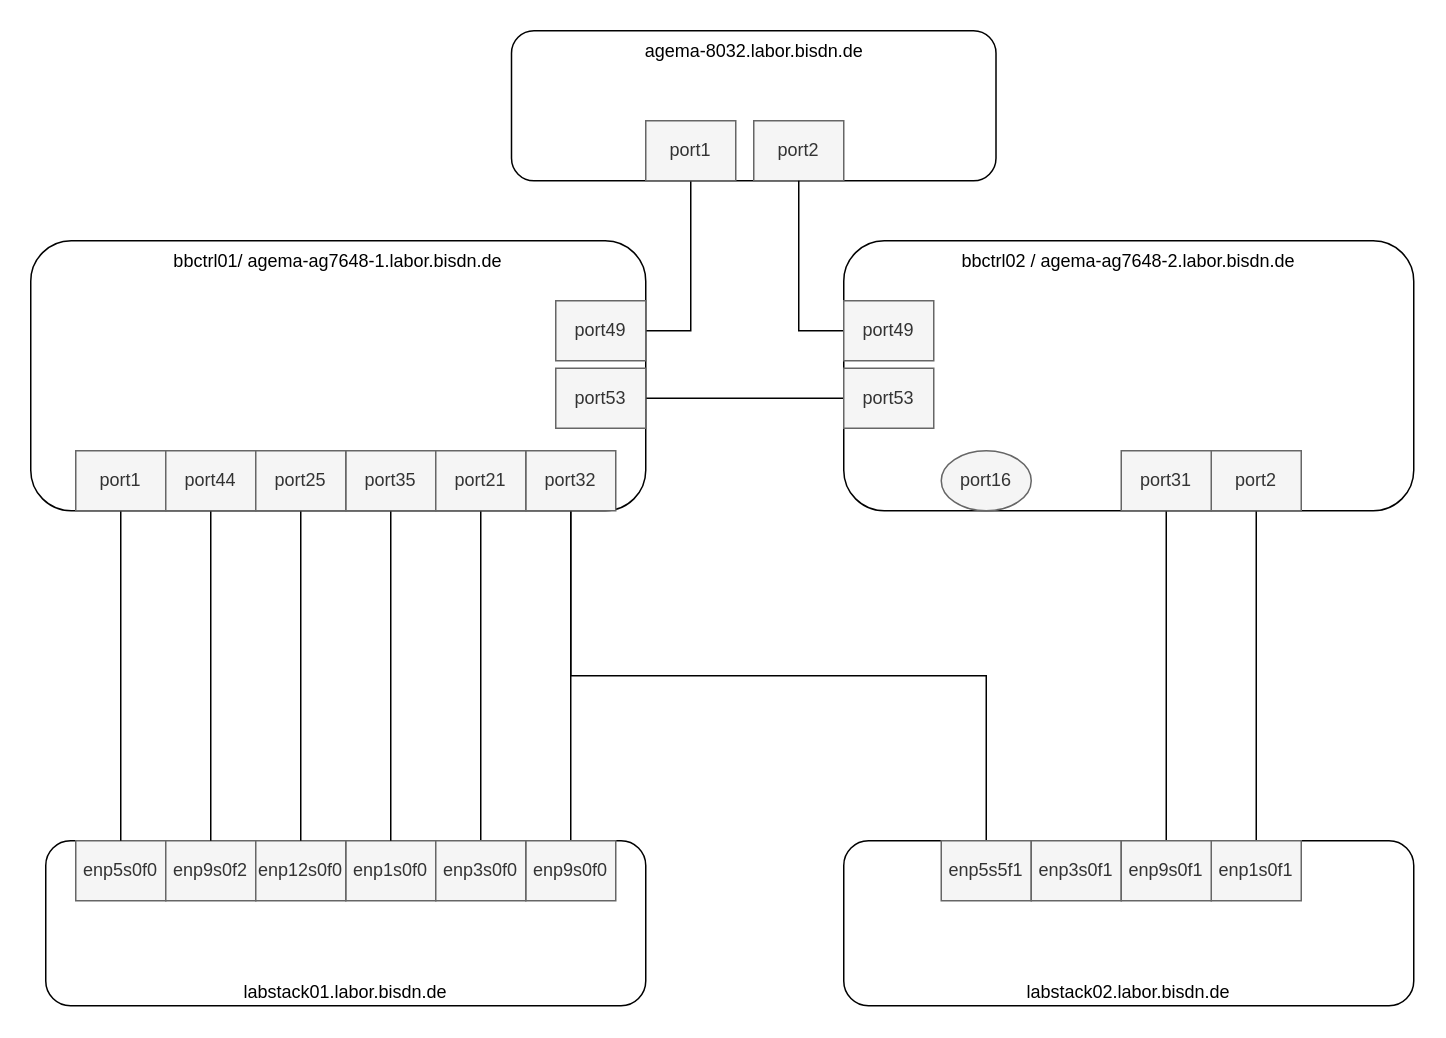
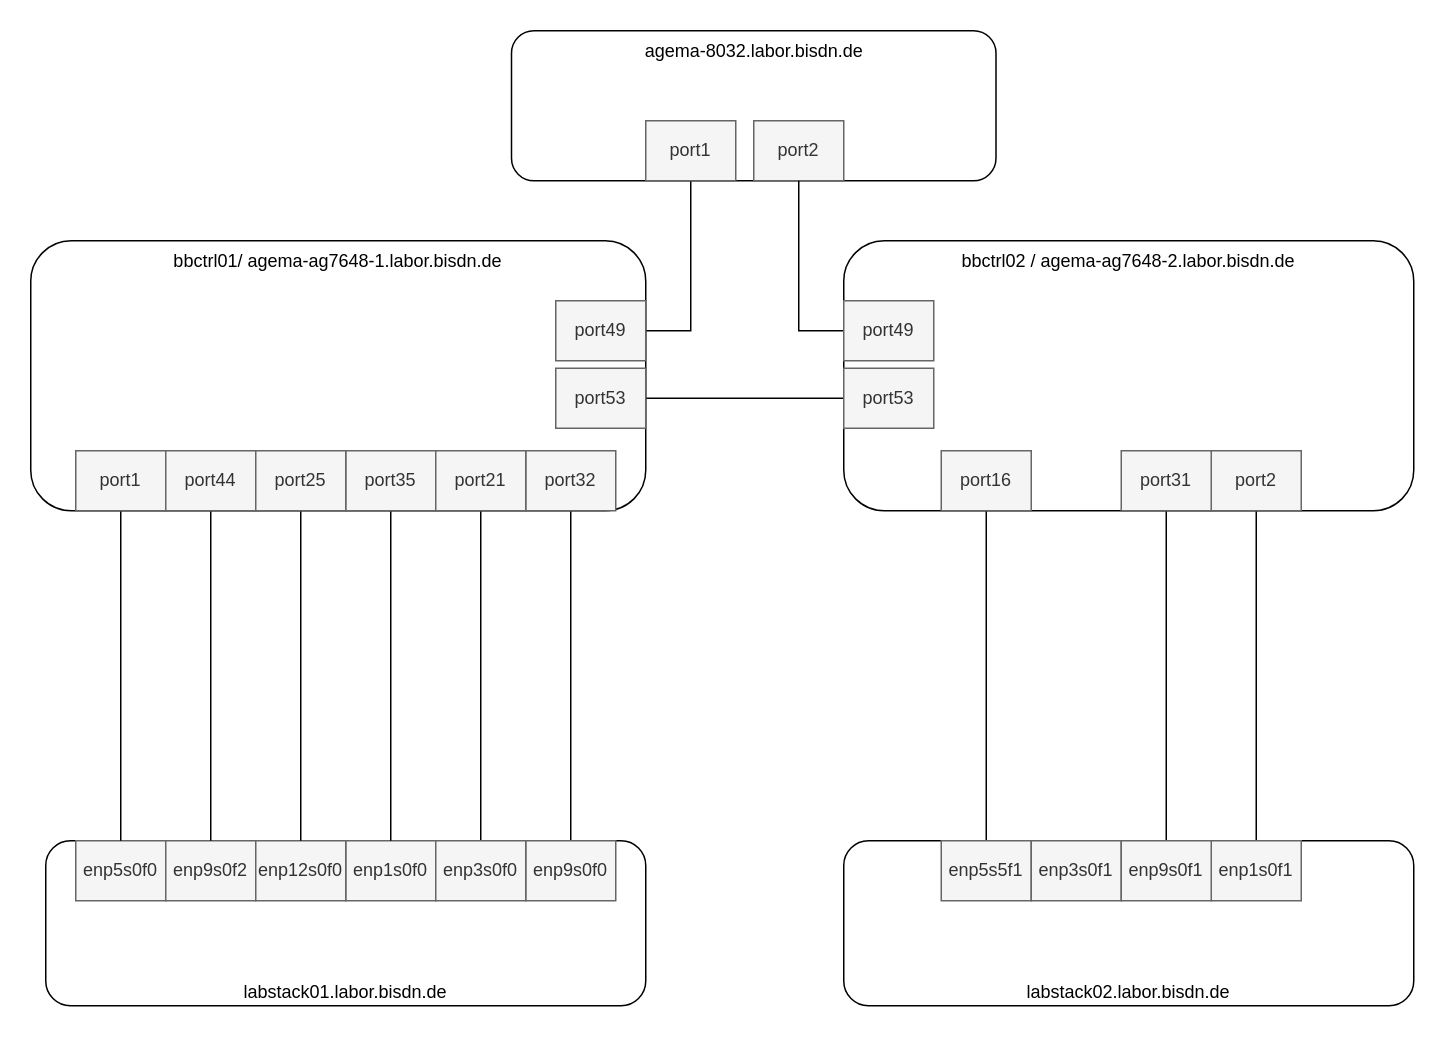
  <mxCell id="0" />
  <mxCell id="1" parent="0" />
  <mxCell id="2" value="labstack01.labor.bisdn.de" style="rounded=1;whiteSpace=wrap;html=1;verticalAlign=bottom;" vertex="1" parent="1"><mxGeometry x="30" y="560" width="400" height="110" as="geometry" /></mxCell>
  <mxCell id="3" value="&lt;div&gt;labstack02.labor.bisdn.de&lt;/div&gt;" style="rounded=1;whiteSpace=wrap;html=1;verticalAlign=bottom;" vertex="1" parent="1"><mxGeometry x="562" y="560" width="380" height="110" as="geometry" /></mxCell>
- <mxCell id="4" style="edgeStyle=orthogonalEdgeStyle;rounded=0;orthogonalLoop=1;jettySize=auto;html=1;exitX=0.5;exitY=0;exitDx=0;exitDy=0;endArrow=none;endFill=0;endSize=18;" edge="1" parent="1" source="5" target="32"><mxGeometry relative="1" as="geometry" /></mxCell>
+ <mxCell id="4" style="edgeStyle=orthogonalEdgeStyle;rounded=0;orthogonalLoop=1;jettySize=auto;html=1;exitX=0.5;exitY=0;exitDx=0;exitDy=0;entryX=0.5;entryY=1;entryDx=0;entryDy=0;endArrow=none;endFill=0;endSize=18;" edge="1" parent="1" source="5" target="21"><mxGeometry relative="1" as="geometry" /></mxCell>
  <mxCell id="5" value="enp5s5f1" style="rounded=0;whiteSpace=wrap;html=1;fillColor=#f5f5f5;strokeColor=#666666;fontColor=#333333;" vertex="1" parent="1"><mxGeometry x="627" y="560" width="60" height="40" as="geometry" /></mxCell>
  <mxCell id="6" value="enp3s0f1" style="rounded=0;whiteSpace=wrap;html=1;fillColor=#f5f5f5;strokeColor=#666666;fontColor=#333333;" vertex="1" parent="1"><mxGeometry x="687" y="560" width="60" height="40" as="geometry" /></mxCell>
  <mxCell id="7" style="edgeStyle=orthogonalEdgeStyle;rounded=0;orthogonalLoop=1;jettySize=auto;html=1;exitX=0.5;exitY=0;exitDx=0;exitDy=0;entryX=0.5;entryY=1;entryDx=0;entryDy=0;endArrow=none;endFill=0;endSize=18;" edge="1" parent="1" source="8" target="22"><mxGeometry relative="1" as="geometry" /></mxCell>
  <mxCell id="8" value="enp1s0f1" style="rounded=0;whiteSpace=wrap;html=1;fillColor=#f5f5f5;strokeColor=#666666;fontColor=#333333;" vertex="1" parent="1"><mxGeometry x="807" y="560" width="60" height="40" as="geometry" /></mxCell>
  <mxCell id="9" style="edgeStyle=orthogonalEdgeStyle;rounded=0;orthogonalLoop=1;jettySize=auto;html=1;exitX=0.5;exitY=0;exitDx=0;exitDy=0;entryX=0.5;entryY=1;entryDx=0;entryDy=0;endArrow=none;endFill=0;endSize=18;" edge="1" parent="1" source="10" target="23"><mxGeometry relative="1" as="geometry" /></mxCell>
  <mxCell id="10" value="&lt;div&gt;enp9s0f1&lt;/div&gt;" style="rounded=0;whiteSpace=wrap;html=1;fillColor=#f5f5f5;strokeColor=#666666;fontColor=#333333;" vertex="1" parent="1"><mxGeometry x="747" y="560" width="60" height="40" as="geometry" /></mxCell>
  <mxCell id="11" value="enp5s0f0" style="rounded=0;whiteSpace=wrap;html=1;fillColor=#f5f5f5;strokeColor=#666666;fontColor=#333333;direction=west;" vertex="1" parent="1"><mxGeometry x="50" y="560" width="60" height="40" as="geometry" /></mxCell>
  <mxCell id="12" value="enp9s0f2" style="rounded=0;whiteSpace=wrap;html=1;fillColor=#f5f5f5;strokeColor=#666666;fontColor=#333333;direction=west;" vertex="1" parent="1"><mxGeometry x="110" y="560" width="60" height="40" as="geometry" /></mxCell>
  <mxCell id="13" value="enp1s0f0" style="rounded=0;whiteSpace=wrap;html=1;fillColor=#f5f5f5;strokeColor=#666666;fontColor=#333333;direction=west;" vertex="1" parent="1"><mxGeometry x="230" y="560" width="60" height="40" as="geometry" /></mxCell>
  <mxCell id="14" value="&lt;div&gt;enp12s0f0&lt;/div&gt;" style="rounded=0;whiteSpace=wrap;html=1;fillColor=#f5f5f5;strokeColor=#666666;fontColor=#333333;direction=west;" vertex="1" parent="1"><mxGeometry x="170" y="560" width="60" height="40" as="geometry" /></mxCell>
  <mxCell id="15" style="edgeStyle=orthogonalEdgeStyle;rounded=0;orthogonalLoop=1;jettySize=auto;html=1;exitX=0.5;exitY=1;exitDx=0;exitDy=0;entryX=0.5;entryY=1;entryDx=0;entryDy=0;endArrow=none;endFill=0;endSize=18;" edge="1" parent="1" source="16" target="32"><mxGeometry relative="1" as="geometry" /></mxCell>
  <mxCell id="16" value="enp9s0f0" style="rounded=0;whiteSpace=wrap;html=1;fillColor=#f5f5f5;strokeColor=#666666;fontColor=#333333;direction=west;" vertex="1" parent="1"><mxGeometry x="350" y="560" width="60" height="40" as="geometry" /></mxCell>
  <mxCell id="17" style="edgeStyle=orthogonalEdgeStyle;rounded=0;orthogonalLoop=1;jettySize=auto;html=1;exitX=0.5;exitY=1;exitDx=0;exitDy=0;entryX=0.5;entryY=1;entryDx=0;entryDy=0;endArrow=none;endFill=0;endSize=18;" edge="1" parent="1" source="18" target="33"><mxGeometry relative="1" as="geometry" /></mxCell>
  <mxCell id="18" value="&lt;div&gt;enp3s0f0&lt;/div&gt;" style="rounded=0;whiteSpace=wrap;html=1;fillColor=#f5f5f5;strokeColor=#666666;fontColor=#333333;direction=west;" vertex="1" parent="1"><mxGeometry x="290" y="560" width="60" height="40" as="geometry" /></mxCell>
  <mxCell id="19" value="bbctrl01/ agema-ag7648-1.labor.bisdn.de" style="rounded=1;whiteSpace=wrap;html=1;verticalAlign=top;align=center;" vertex="1" parent="1"><mxGeometry x="20" y="160" width="410" height="180" as="geometry" /></mxCell>
  <mxCell id="20" value="&lt;div&gt;bbctrl02 / agema-ag7648-2.labor.bisdn.de&lt;br&gt;&lt;/div&gt;" style="rounded=1;whiteSpace=wrap;html=1;verticalAlign=top;align=center;" vertex="1" parent="1"><mxGeometry x="562" y="160" width="380" height="180" as="geometry" /></mxCell>
- <mxCell id="21" value="port16" style="ellipse;whiteSpace=wrap;html=1;fillColor=#f5f5f5;strokeColor=#666666;fontColor=#333333;" vertex="1" parent="1"><mxGeometry x="627" y="300" width="60" height="40" as="geometry" /></mxCell>
+ <mxCell id="21" value="port16" style="rounded=0;whiteSpace=wrap;html=1;fillColor=#f5f5f5;strokeColor=#666666;fontColor=#333333;" vertex="1" parent="1"><mxGeometry x="627" y="300" width="60" height="40" as="geometry" /></mxCell>
  <mxCell id="22" value="port2" style="rounded=0;whiteSpace=wrap;html=1;fillColor=#f5f5f5;strokeColor=#666666;fontColor=#333333;" vertex="1" parent="1"><mxGeometry x="807" y="300" width="60" height="40" as="geometry" /></mxCell>
  <mxCell id="23" value="port31" style="rounded=0;whiteSpace=wrap;html=1;fillColor=#f5f5f5;strokeColor=#666666;fontColor=#333333;" vertex="1" parent="1"><mxGeometry x="747" y="300" width="60" height="40" as="geometry" /></mxCell>
  <mxCell id="24" style="edgeStyle=orthogonalEdgeStyle;rounded=0;orthogonalLoop=1;jettySize=auto;html=1;exitX=0.5;exitY=1;exitDx=0;exitDy=0;entryX=0.5;entryY=1;entryDx=0;entryDy=0;endArrow=none;endFill=0;endSize=18;" edge="1" parent="1" source="25" target="11"><mxGeometry relative="1" as="geometry" /></mxCell>
  <mxCell id="25" value="port1" style="rounded=0;whiteSpace=wrap;html=1;fillColor=#f5f5f5;strokeColor=#666666;fontColor=#333333;" vertex="1" parent="1"><mxGeometry x="50" y="300" width="60" height="40" as="geometry" /></mxCell>
  <mxCell id="26" style="edgeStyle=orthogonalEdgeStyle;rounded=0;orthogonalLoop=1;jettySize=auto;html=1;exitX=0.5;exitY=1;exitDx=0;exitDy=0;entryX=0.5;entryY=1;entryDx=0;entryDy=0;endArrow=none;endFill=0;endSize=18;" edge="1" parent="1" source="27" target="12"><mxGeometry relative="1" as="geometry" /></mxCell>
  <mxCell id="27" value="port44" style="rounded=0;whiteSpace=wrap;html=1;fillColor=#f5f5f5;strokeColor=#666666;fontColor=#333333;" vertex="1" parent="1"><mxGeometry x="110" y="300" width="60" height="40" as="geometry" /></mxCell>
  <mxCell id="28" style="edgeStyle=orthogonalEdgeStyle;rounded=0;orthogonalLoop=1;jettySize=auto;html=1;exitX=0.5;exitY=1;exitDx=0;exitDy=0;entryX=0.5;entryY=1;entryDx=0;entryDy=0;endArrow=none;endFill=0;endSize=18;" edge="1" parent="1" source="29" target="13"><mxGeometry relative="1" as="geometry" /></mxCell>
  <mxCell id="29" value="port35" style="rounded=0;whiteSpace=wrap;html=1;fillColor=#f5f5f5;strokeColor=#666666;fontColor=#333333;" vertex="1" parent="1"><mxGeometry x="230" y="300" width="60" height="40" as="geometry" /></mxCell>
  <mxCell id="30" style="edgeStyle=orthogonalEdgeStyle;rounded=0;orthogonalLoop=1;jettySize=auto;html=1;exitX=0.5;exitY=1;exitDx=0;exitDy=0;entryX=0.5;entryY=1;entryDx=0;entryDy=0;endArrow=none;endFill=0;endSize=18;" edge="1" parent="1" source="31" target="14"><mxGeometry relative="1" as="geometry" /></mxCell>
  <mxCell id="31" value="port25" style="rounded=0;whiteSpace=wrap;html=1;fillColor=#f5f5f5;strokeColor=#666666;fontColor=#333333;" vertex="1" parent="1"><mxGeometry x="170" y="300" width="60" height="40" as="geometry" /></mxCell>
  <mxCell id="32" value="&lt;div&gt;port32&lt;/div&gt;" style="rounded=0;whiteSpace=wrap;html=1;fillColor=#f5f5f5;strokeColor=#666666;fontColor=#333333;" vertex="1" parent="1"><mxGeometry x="350" y="300" width="60" height="40" as="geometry" /></mxCell>
  <mxCell id="33" value="port21" style="rounded=0;whiteSpace=wrap;html=1;fillColor=#f5f5f5;strokeColor=#666666;fontColor=#333333;" vertex="1" parent="1"><mxGeometry x="290" y="300" width="60" height="40" as="geometry" /></mxCell>
  <mxCell id="34" style="edgeStyle=orthogonalEdgeStyle;rounded=0;orthogonalLoop=1;jettySize=auto;html=1;exitX=1;exitY=0.5;exitDx=0;exitDy=0;entryX=0;entryY=0.5;entryDx=0;entryDy=0;endArrow=none;endFill=0;endSize=18;" edge="1" parent="1" source="35" target="36"><mxGeometry relative="1" as="geometry" /></mxCell>
  <mxCell id="35" value="&lt;div&gt;port53&lt;/div&gt;" style="rounded=0;whiteSpace=wrap;html=1;fillColor=#f5f5f5;strokeColor=#666666;fontColor=#333333;" vertex="1" parent="1"><mxGeometry x="370" y="245" width="60" height="40" as="geometry" /></mxCell>
  <mxCell id="36" value="&lt;div&gt;port53&lt;/div&gt;" style="rounded=0;whiteSpace=wrap;html=1;fillColor=#f5f5f5;strokeColor=#666666;fontColor=#333333;" vertex="1" parent="1"><mxGeometry x="562" y="245" width="60" height="40" as="geometry" /></mxCell>
  <mxCell id="37" value="agema-8032.labor.bisdn.de" style="rounded=1;whiteSpace=wrap;html=1;verticalAlign=top;align=center;" vertex="1" parent="1"><mxGeometry x="340.5" y="20" width="323" height="100" as="geometry" /></mxCell>
  <mxCell id="38" style="edgeStyle=orthogonalEdgeStyle;rounded=0;orthogonalLoop=1;jettySize=auto;html=1;exitX=0.5;exitY=1;exitDx=0;exitDy=0;entryX=1;entryY=0.5;entryDx=0;entryDy=0;endArrow=none;endFill=0;endSize=18;" edge="1" parent="1" source="39" target="41"><mxGeometry relative="1" as="geometry" /></mxCell>
  <mxCell id="39" value="&lt;div&gt;port1&lt;/div&gt;" style="rounded=0;whiteSpace=wrap;html=1;fillColor=#f5f5f5;strokeColor=#666666;fontColor=#333333;" vertex="1" parent="1"><mxGeometry x="430" y="80" width="60" height="40" as="geometry" /></mxCell>
  <mxCell id="40" value="&lt;div&gt;port2&lt;/div&gt;" style="rounded=0;whiteSpace=wrap;html=1;fillColor=#f5f5f5;strokeColor=#666666;fontColor=#333333;" vertex="1" parent="1"><mxGeometry x="502" y="80" width="60" height="40" as="geometry" /></mxCell>
  <mxCell id="41" value="&lt;div&gt;port49&lt;/div&gt;" style="rounded=0;whiteSpace=wrap;html=1;fillColor=#f5f5f5;strokeColor=#666666;fontColor=#333333;" vertex="1" parent="1"><mxGeometry x="370" y="200" width="60" height="40" as="geometry" /></mxCell>
  <mxCell id="42" style="edgeStyle=orthogonalEdgeStyle;rounded=0;orthogonalLoop=1;jettySize=auto;html=1;exitX=0;exitY=0.5;exitDx=0;exitDy=0;entryX=0.5;entryY=1;entryDx=0;entryDy=0;endArrow=none;endFill=0;endSize=18;" edge="1" parent="1" source="43" target="40"><mxGeometry relative="1" as="geometry" /></mxCell>
  <mxCell id="43" value="&lt;div&gt;port49&lt;/div&gt;" style="rounded=0;whiteSpace=wrap;html=1;fillColor=#f5f5f5;strokeColor=#666666;fontColor=#333333;" vertex="1" parent="1"><mxGeometry x="562" y="200" width="60" height="40" as="geometry" /></mxCell>
